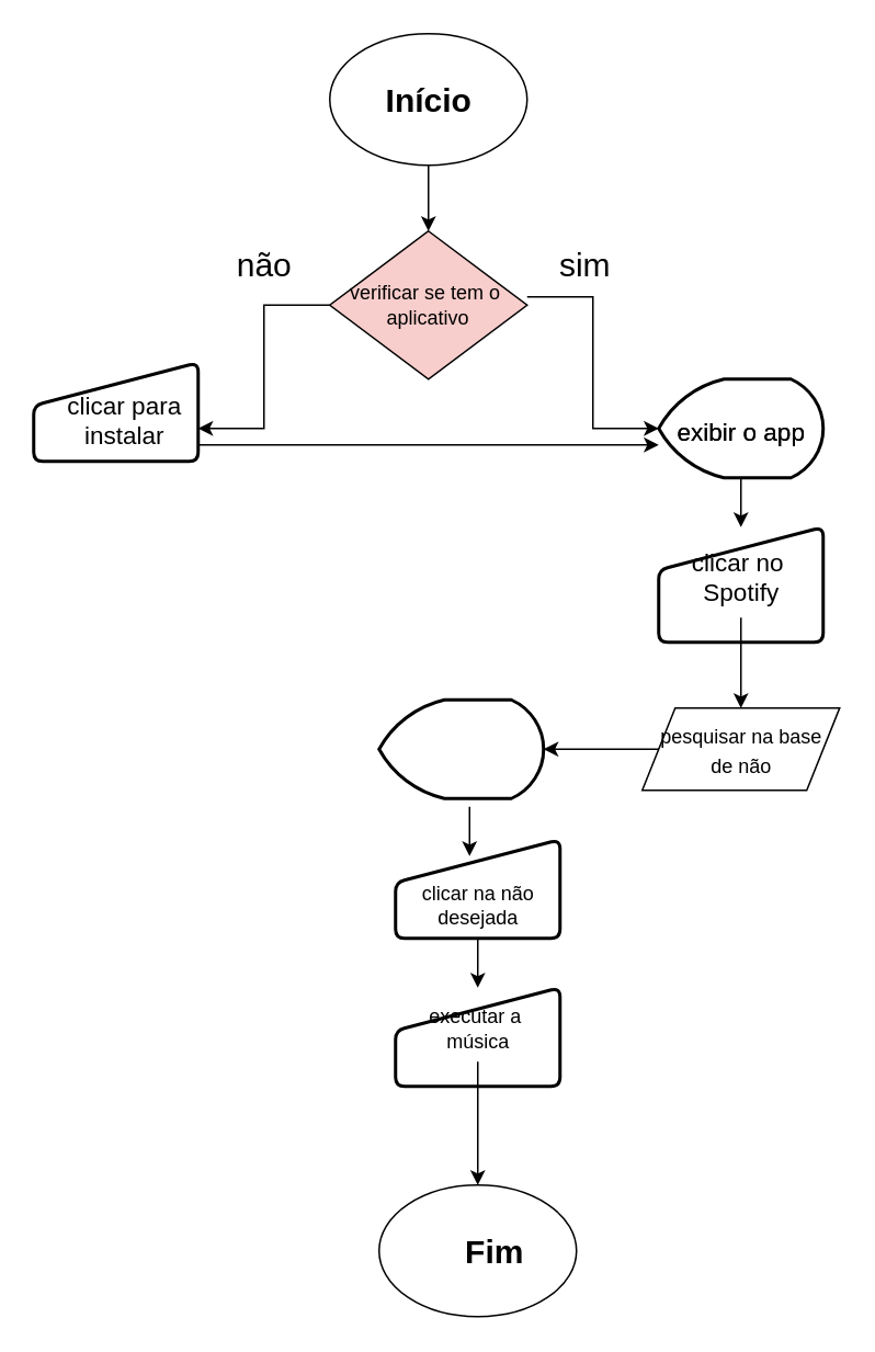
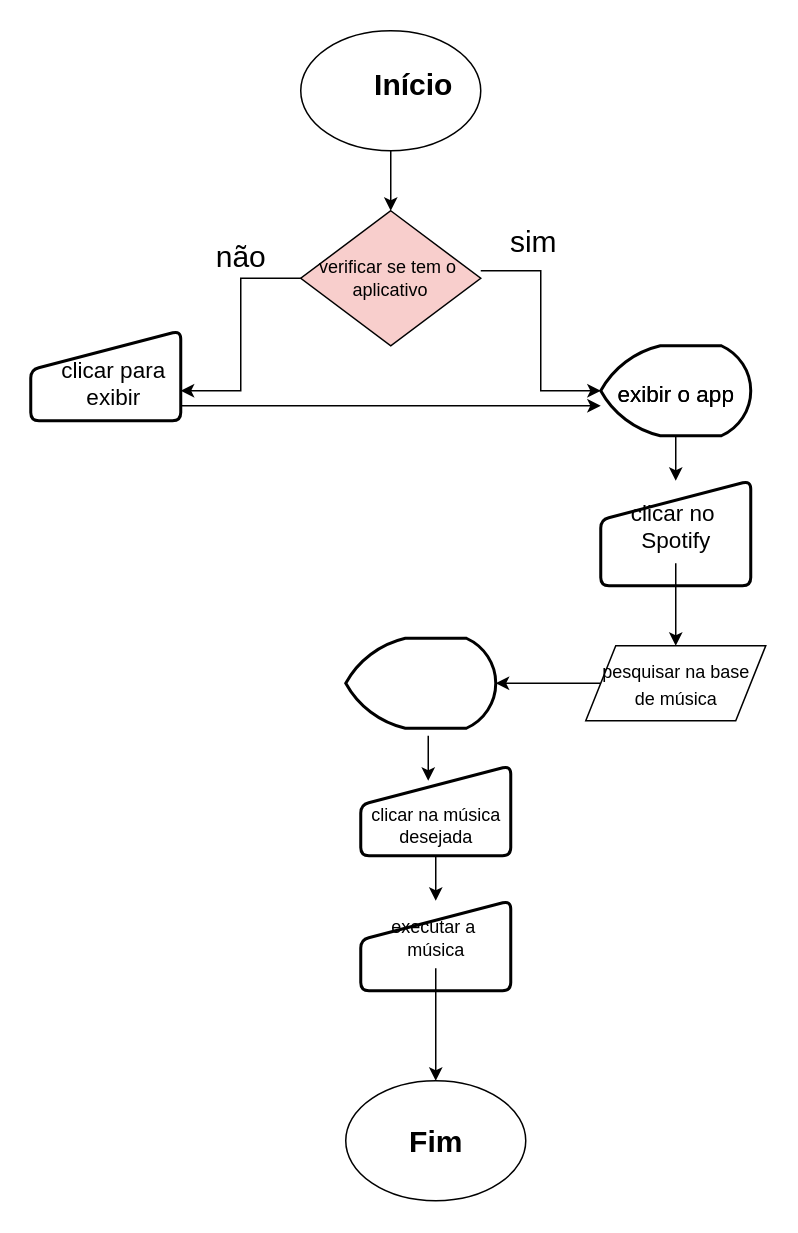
  <mxCell id="0" />
  <mxCell id="1" parent="0" />
  <mxCell id="2" value="" style="edgeStyle=orthogonalEdgeStyle;rounded=0;orthogonalLoop=1;jettySize=auto;html=1;fontSize=20;" edge="1" parent="1" source="3"><mxGeometry relative="1" as="geometry"><mxPoint x="260" y="140" as="targetPoint" /></mxGeometry></mxCell>
  <mxCell id="3" value="" style="ellipse;whiteSpace=wrap;html=1;" vertex="1" parent="1"><mxGeometry x="200" y="20" width="120" height="80" as="geometry" /></mxCell>
- <mxCell id="4" value="&lt;b&gt;&lt;font style=&quot;font-size: 20px;&quot;&gt;Início&lt;/font&gt;&lt;/b&gt;" style="text;html=1;resizable=0;autosize=1;align=center;verticalAlign=middle;points=[];fillColor=none;strokeColor=none;rounded=0;" vertex="1" parent="1"><mxGeometry x="220" y="40" width="80" height="40" as="geometry" /></mxCell>
+ <mxCell id="4" value="&lt;b&gt;&lt;font style=&quot;font-size: 20px;&quot;&gt;Início&lt;/font&gt;&lt;/b&gt;" style="text;html=1;resizable=0;autosize=1;align=center;verticalAlign=middle;points=[];fillColor=none;strokeColor=none;rounded=0;" vertex="1" parent="1"><mxGeometry x="235" y="35" width="80" height="40" as="geometry" /></mxCell>
  <mxCell id="5" style="edgeStyle=elbowEdgeStyle;rounded=0;orthogonalLoop=1;jettySize=auto;html=1;fontSize=20;" edge="1" parent="1" source="6"><mxGeometry relative="1" as="geometry"><mxPoint x="120" y="260" as="targetPoint" /></mxGeometry></mxCell>
  <mxCell id="6" value="verificar se tem o&amp;nbsp;&lt;br&gt;aplicativo" style="rhombus;whiteSpace=wrap;html=1;fillColor=#f8cecc;" vertex="1" parent="1"><mxGeometry x="200" y="140" width="120" height="90" as="geometry" /></mxCell>
  <mxCell id="7" value="" style="edgeStyle=elbowEdgeStyle;endArrow=classic;html=1;rounded=0;fontSize=20;" edge="1" parent="1"><mxGeometry width="50" height="50" relative="1" as="geometry"><mxPoint x="320" y="180" as="sourcePoint" /><mxPoint x="400" y="260" as="targetPoint" /></mxGeometry></mxCell>
  <mxCell id="8" value="sim" style="text;html=1;resizable=0;autosize=1;align=center;verticalAlign=middle;points=[];fillColor=none;strokeColor=none;rounded=0;fontSize=20;" vertex="1" parent="1"><mxGeometry x="330" y="140" width="50" height="40" as="geometry" /></mxCell>
- <mxCell id="9" value="não" style="text;html=1;resizable=0;autosize=1;align=center;verticalAlign=middle;points=[];fillColor=none;strokeColor=none;rounded=0;fontSize=20;" vertex="1" parent="1"><mxGeometry x="130" y="140" width="60" height="40" as="geometry" /></mxCell>
+ <mxCell id="9" value="não" style="text;html=1;resizable=0;autosize=1;align=center;verticalAlign=middle;points=[];fillColor=none;strokeColor=none;rounded=0;fontSize=20;" vertex="1" parent="1"><mxGeometry x="130" y="150" width="60" height="40" as="geometry" /></mxCell>
  <mxCell id="10" value="" style="edgeStyle=elbowEdgeStyle;rounded=0;orthogonalLoop=1;jettySize=auto;html=1;fontSize=15;" edge="1" parent="1" source="11" target="16"><mxGeometry relative="1" as="geometry" /></mxCell>
  <mxCell id="11" value="" style="strokeWidth=2;html=1;shape=mxgraph.flowchart.display;whiteSpace=wrap;fontSize=20;" vertex="1" parent="1"><mxGeometry x="400" y="230" width="100" height="60" as="geometry" /></mxCell>
  <mxCell id="12" value="&lt;font style=&quot;font-size: 15px;&quot;&gt;exibir o app&lt;/font&gt;" style="text;html=1;resizable=0;autosize=1;align=center;verticalAlign=middle;points=[];fillColor=none;strokeColor=none;rounded=0;fontSize=20;" vertex="1" parent="1"><mxGeometry x="400" y="240" width="100" height="40" as="geometry" /></mxCell>
  <mxCell id="13" value="" style="html=1;strokeWidth=2;shape=manualInput;whiteSpace=wrap;rounded=1;size=26;arcSize=11;fontSize=15;" vertex="1" parent="1"><mxGeometry x="20" y="220" width="100" height="60" as="geometry" /></mxCell>
  <mxCell id="14" style="edgeStyle=elbowEdgeStyle;rounded=0;orthogonalLoop=1;jettySize=auto;html=1;fontSize=15;" edge="1" parent="1"><mxGeometry relative="1" as="geometry"><mxPoint x="400" y="270" as="targetPoint" /><mxPoint x="120" y="270" as="sourcePoint" /></mxGeometry></mxCell>
- <mxCell id="15" value="clicar para&lt;br&gt;instalar&lt;br&gt;" style="text;html=1;resizable=0;autosize=1;align=center;verticalAlign=middle;points=[];fillColor=none;strokeColor=none;rounded=0;fontSize=15;" vertex="1" parent="1"><mxGeometry x="30" y="230" width="90" height="50" as="geometry" /></mxCell>
+ <mxCell id="15" value="clicar para&lt;br&gt;exibir&lt;br&gt;" style="text;html=1;resizable=0;autosize=1;align=center;verticalAlign=middle;points=[];fillColor=none;strokeColor=none;rounded=0;fontSize=15;" vertex="1" parent="1"><mxGeometry x="30" y="230" width="90" height="50" as="geometry" /></mxCell>
  <mxCell id="16" value="" style="html=1;strokeWidth=2;shape=manualInput;whiteSpace=wrap;rounded=1;size=26;arcSize=11;fontSize=15;" vertex="1" parent="1"><mxGeometry x="400" y="320" width="100" height="70" as="geometry" /></mxCell>
  <mxCell id="17" value="" style="edgeStyle=elbowEdgeStyle;rounded=0;orthogonalLoop=1;jettySize=auto;html=1;fontSize=15;" edge="1" parent="1" source="18" target="19"><mxGeometry relative="1" as="geometry" /></mxCell>
  <mxCell id="18" value="clicar no&amp;nbsp;&lt;br&gt;Spotify" style="text;html=1;resizable=0;autosize=1;align=center;verticalAlign=middle;points=[];fillColor=none;strokeColor=none;rounded=0;fontSize=15;" vertex="1" parent="1"><mxGeometry x="410" y="325" width="80" height="50" as="geometry" /></mxCell>
  <mxCell id="19" value="" style="shape=parallelogram;perimeter=parallelogramPerimeter;whiteSpace=wrap;html=1;fixedSize=1;fontSize=15;" vertex="1" parent="1"><mxGeometry x="390" y="430" width="120" height="50" as="geometry" /></mxCell>
  <mxCell id="20" value="" style="edgeStyle=elbowEdgeStyle;rounded=0;orthogonalLoop=1;jettySize=auto;html=1;fontSize=12;" edge="1" parent="1" target="23"><mxGeometry relative="1" as="geometry"><mxPoint x="400" y="455" as="sourcePoint" /></mxGeometry></mxCell>
- <mxCell id="21" value="&lt;font style=&quot;font-size: 12px;&quot;&gt;pesquisar na base &lt;br&gt;de não&lt;/font&gt;" style="text;html=1;resizable=0;autosize=1;align=center;verticalAlign=middle;points=[];fillColor=none;strokeColor=none;rounded=0;fontSize=15;" vertex="1" parent="1"><mxGeometry x="390" y="430" width="120" height="50" as="geometry" /></mxCell>
+ <mxCell id="21" value="&lt;font style=&quot;font-size: 12px;&quot;&gt;pesquisar na base &lt;br&gt;de música&lt;/font&gt;" style="text;html=1;resizable=0;autosize=1;align=center;verticalAlign=middle;points=[];fillColor=none;strokeColor=none;rounded=0;fontSize=15;" vertex="1" parent="1"><mxGeometry x="390" y="430" width="120" height="50" as="geometry" /></mxCell>
  <mxCell id="22" value="&lt;font style=&quot;font-size: 15px;&quot;&gt;exibir o app&lt;/font&gt;" style="text;html=1;resizable=0;autosize=1;align=center;verticalAlign=middle;points=[];fillColor=none;strokeColor=none;rounded=0;fontSize=20;" vertex="1" parent="1"><mxGeometry x="400" y="240" width="100" height="40" as="geometry" /></mxCell>
  <mxCell id="23" value="" style="strokeWidth=2;html=1;shape=mxgraph.flowchart.display;whiteSpace=wrap;fontSize=12;" vertex="1" parent="1"><mxGeometry x="230" y="425" width="100" height="60" as="geometry" /></mxCell>
  <mxCell id="24" value="" style="edgeStyle=elbowEdgeStyle;rounded=0;orthogonalLoop=1;jettySize=auto;html=1;fontSize=12;" edge="1" parent="1"><mxGeometry relative="1" as="geometry"><mxPoint x="285" y="490" as="sourcePoint" /><mxPoint x="285" y="520" as="targetPoint" /><Array as="points" /></mxGeometry></mxCell>
  <mxCell id="25" value="" style="html=1;strokeWidth=2;shape=manualInput;whiteSpace=wrap;rounded=1;size=26;arcSize=11;fontSize=12;" vertex="1" parent="1"><mxGeometry x="240" y="510" width="100" height="60" as="geometry" /></mxCell>
  <mxCell id="26" value="" style="edgeStyle=elbowEdgeStyle;rounded=0;orthogonalLoop=1;jettySize=auto;html=1;fontSize=12;" edge="1" parent="1" source="27" target="28"><mxGeometry relative="1" as="geometry" /></mxCell>
- <mxCell id="27" value="clicar na não&lt;br&gt;desejada" style="text;html=1;resizable=0;autosize=1;align=center;verticalAlign=middle;points=[];fillColor=none;strokeColor=none;rounded=0;fontSize=12;" vertex="1" parent="1"><mxGeometry x="235" y="530" width="110" height="40" as="geometry" /></mxCell>
+ <mxCell id="27" value="clicar na música&lt;br&gt;desejada" style="text;html=1;resizable=0;autosize=1;align=center;verticalAlign=middle;points=[];fillColor=none;strokeColor=none;rounded=0;fontSize=12;" vertex="1" parent="1"><mxGeometry x="235" y="530" width="110" height="40" as="geometry" /></mxCell>
  <mxCell id="28" value="" style="html=1;strokeWidth=2;shape=manualInput;whiteSpace=wrap;rounded=1;size=26;arcSize=11;fontSize=12;" vertex="1" parent="1"><mxGeometry x="240" y="600" width="100" height="60" as="geometry" /></mxCell>
  <mxCell id="29" value="" style="edgeStyle=elbowEdgeStyle;rounded=0;orthogonalLoop=1;jettySize=auto;html=1;fontSize=12;" edge="1" parent="1" source="30" target="31"><mxGeometry relative="1" as="geometry" /></mxCell>
  <mxCell id="30" value="executar a&amp;nbsp;&lt;br&gt;música" style="text;html=1;resizable=0;autosize=1;align=center;verticalAlign=middle;points=[];fillColor=none;strokeColor=none;rounded=0;fontSize=12;" vertex="1" parent="1"><mxGeometry x="250" y="605" width="80" height="40" as="geometry" /></mxCell>
  <mxCell id="31" value="" style="ellipse;whiteSpace=wrap;html=1;fontSize=12;" vertex="1" parent="1"><mxGeometry x="230" y="720" width="120" height="80" as="geometry" /></mxCell>
- <mxCell id="32" value="&lt;b&gt;&lt;font style=&quot;font-size: 20px;&quot;&gt;Fim&lt;/font&gt;&lt;/b&gt;" style="text;html=1;resizable=0;autosize=1;align=center;verticalAlign=middle;points=[];fillColor=none;strokeColor=none;rounded=0;fontSize=12;" vertex="1" parent="1"><mxGeometry x="270" y="740" width="60" height="40" as="geometry" /></mxCell>
+ <mxCell id="32" value="&lt;b&gt;&lt;font style=&quot;font-size: 20px;&quot;&gt;Fim&lt;/font&gt;&lt;/b&gt;" style="text;html=1;resizable=0;autosize=1;align=center;verticalAlign=middle;points=[];fillColor=none;strokeColor=none;rounded=0;fontSize=12;" vertex="1" parent="1"><mxGeometry x="260" y="740" width="60" height="40" as="geometry" /></mxCell>
